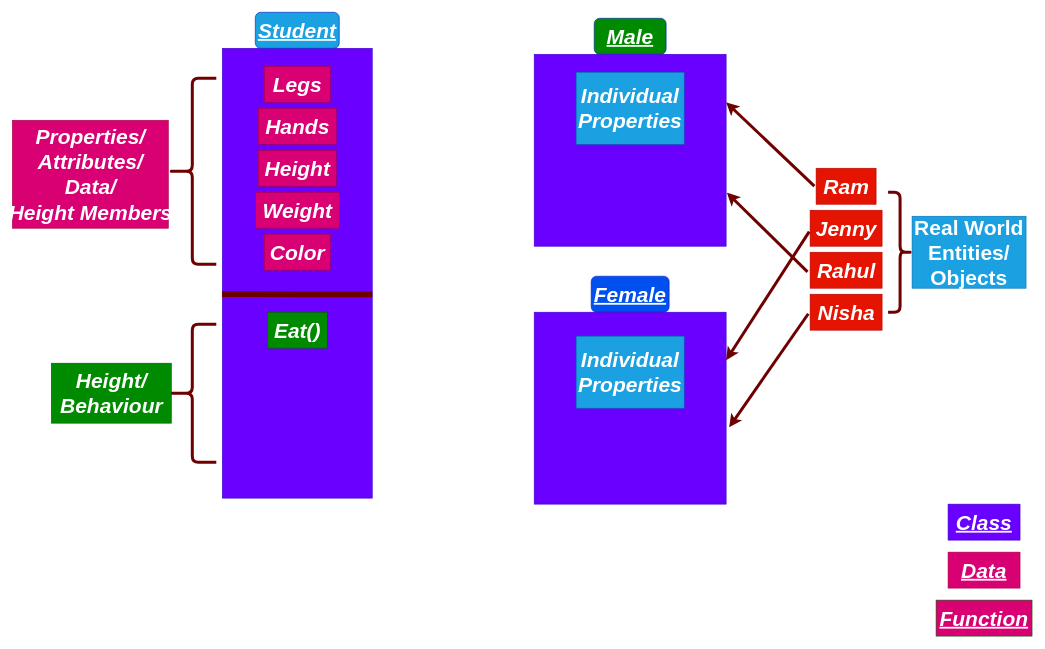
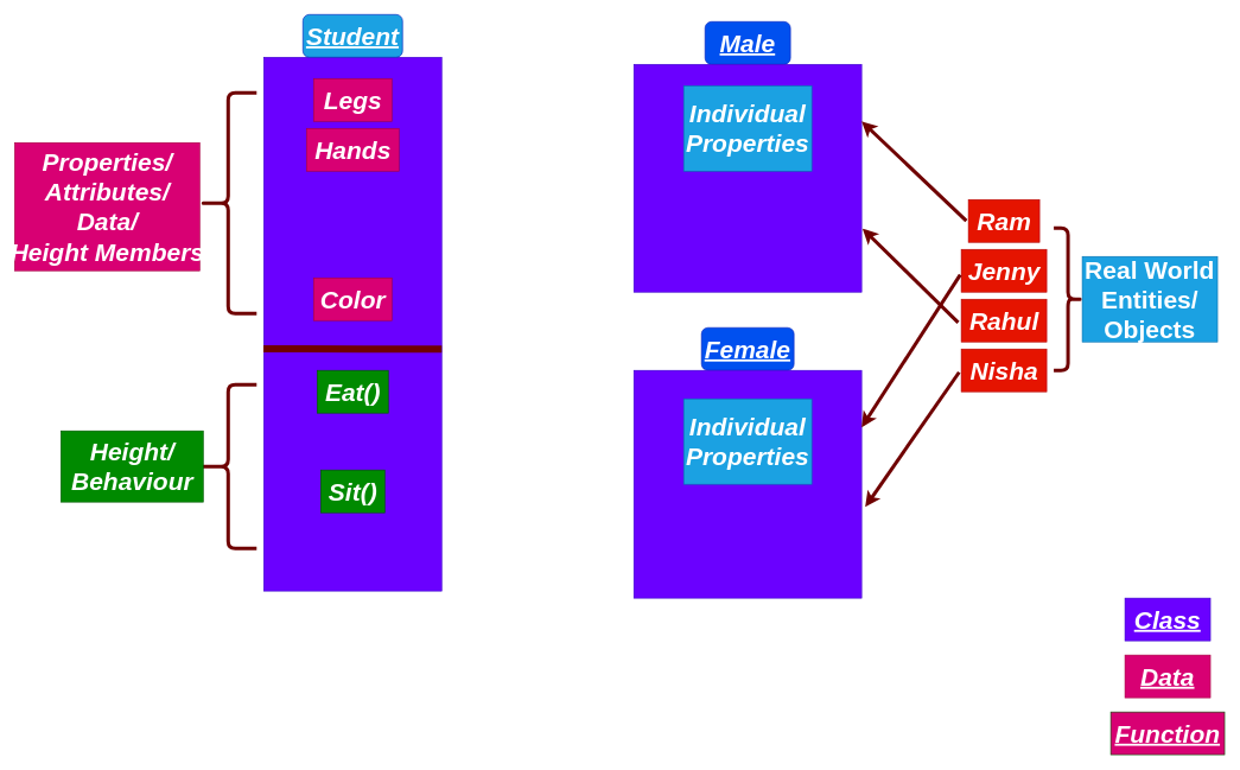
  <mxCell id="0" />
  <mxCell id="1" parent="0" />
  <mxCell id="2" value="" style="rounded=0;whiteSpace=wrap;html=1;fillColor=#6a00ff;fontColor=#ffffff;strokeColor=#3700CC;" vertex="1" parent="1"><mxGeometry x="370" y="80" width="250" height="750" as="geometry" /></mxCell>
  <mxCell id="3" value="&lt;font style=&quot;font-size: 35px;&quot;&gt;&lt;b&gt;&lt;u&gt;&lt;i&gt;Student&lt;/i&gt;&lt;/u&gt;&lt;/b&gt;&lt;/font&gt;" style="rounded=1;whiteSpace=wrap;html=1;fillColor=#1ba1e2;fontColor=#ffffff;strokeColor=#001DBC;" vertex="1" parent="1"><mxGeometry x="425" y="20" width="140" height="60" as="geometry" /></mxCell>
  <mxCell id="4" value="&lt;b&gt;&lt;i&gt;Legs&lt;/i&gt;&lt;/b&gt;" style="text;html=1;align=center;verticalAlign=middle;resizable=0;points=[];autosize=1;strokeColor=#A50040;fillColor=#d80073;fontSize=35;fontColor=#ffffff;" vertex="1" parent="1"><mxGeometry x="440" y="110" width="110" height="60" as="geometry" /></mxCell>
  <mxCell id="5" value="&lt;b&gt;&lt;i&gt;Hands&lt;/i&gt;&lt;/b&gt;" style="text;html=1;align=center;verticalAlign=middle;resizable=0;points=[];autosize=1;strokeColor=#A50040;fillColor=#d80073;fontSize=35;fontColor=#ffffff;" vertex="1" parent="1"><mxGeometry x="430" y="180" width="130" height="60" as="geometry" /></mxCell>
- <mxCell id="6" value="&lt;b&gt;&lt;i&gt;Height&lt;/i&gt;&lt;/b&gt;" style="text;html=1;align=center;verticalAlign=middle;resizable=0;points=[];autosize=1;strokeColor=#A50040;fillColor=#d80073;fontSize=35;fontColor=#ffffff;" vertex="1" parent="1"><mxGeometry x="430" y="250" width="130" height="60" as="geometry" /></mxCell>
- <mxCell id="7" value="&lt;b&gt;&lt;i&gt;Weight&lt;/i&gt;&lt;/b&gt;" style="text;html=1;align=center;verticalAlign=middle;resizable=0;points=[];autosize=1;strokeColor=#A50040;fillColor=#d80073;fontSize=35;fontColor=#ffffff;" vertex="1" parent="1"><mxGeometry x="425" y="320" width="140" height="60" as="geometry" /></mxCell>
  <mxCell id="8" value="&lt;b&gt;&lt;i&gt;Color&lt;/i&gt;&lt;/b&gt;" style="text;html=1;align=center;verticalAlign=middle;resizable=0;points=[];autosize=1;strokeColor=#A50040;fillColor=#d80073;fontSize=35;fontColor=#ffffff;" vertex="1" parent="1"><mxGeometry x="440" y="390" width="110" height="60" as="geometry" /></mxCell>
  <mxCell id="9" value="" style="endArrow=none;html=1;fontSize=35;strokeWidth=10;fillColor=#a20025;strokeColor=#6F0000;exitX=-0.002;exitY=0.546;exitDx=0;exitDy=0;exitPerimeter=0;entryX=1;entryY=0.547;entryDx=0;entryDy=0;entryPerimeter=0;" edge="1" parent="1" source="2" target="2"><mxGeometry width="50" height="50" relative="1" as="geometry"><mxPoint x="370" y="490" as="sourcePoint" /><mxPoint x="610" y="490" as="targetPoint" /><Array as="points"><mxPoint x="520" y="490" /></Array></mxGeometry></mxCell>
  <mxCell id="10" value="&lt;b&gt;&lt;i&gt;Eat()&lt;/i&gt;&lt;/b&gt;" style="text;html=1;align=center;verticalAlign=middle;resizable=0;points=[];autosize=1;strokeColor=#005700;fillColor=#008a00;fontSize=35;fontColor=#ffffff;" vertex="1" parent="1"><mxGeometry x="445" y="520" width="100" height="60" as="geometry" /></mxCell>
+ <mxCell id="11" value="&lt;b&gt;&lt;i&gt;Sit()&lt;/i&gt;&lt;/b&gt;" style="text;html=1;align=center;verticalAlign=middle;resizable=0;points=[];autosize=1;strokeColor=#005700;fillColor=#008a00;fontSize=35;fontColor=#ffffff;" vertex="1" parent="1"><mxGeometry x="450" y="660" width="90" height="60" as="geometry" /></mxCell>
  <mxCell id="12" value="" style="shape=curlyBracket;whiteSpace=wrap;html=1;rounded=1;flipH=1;labelPosition=right;verticalLabelPosition=middle;align=left;verticalAlign=middle;fontSize=35;rotation=-180;strokeWidth=5;fillColor=#a20025;fontColor=#ffffff;strokeColor=#6F0000;" vertex="1" parent="1"><mxGeometry x="280" y="130" width="80" height="310" as="geometry" /></mxCell>
  <mxCell id="13" value="" style="shape=curlyBracket;whiteSpace=wrap;html=1;rounded=1;flipH=1;labelPosition=right;verticalLabelPosition=middle;align=left;verticalAlign=middle;fontSize=35;rotation=-180;strokeWidth=5;fillColor=#a20025;fontColor=#ffffff;strokeColor=#6F0000;" vertex="1" parent="1"><mxGeometry x="280" y="540" width="80" height="230" as="geometry" /></mxCell>
  <mxCell id="14" value="&lt;b&gt;&lt;i&gt;Properties/&lt;br&gt;Attributes/&lt;br&gt;Data/&lt;br&gt;Height Members&lt;/i&gt;&lt;/b&gt;" style="text;html=1;align=center;verticalAlign=middle;resizable=0;points=[];autosize=1;strokeColor=#A50040;fillColor=#d80073;fontSize=35;fontColor=#ffffff;" vertex="1" parent="1"><mxGeometry y="200" width="260" height="180" as="geometry" x="20" /></mxCell>
  <mxCell id="15" value="&lt;i&gt;&lt;b&gt;Height/&lt;br&gt;Behaviour&lt;br&gt;&lt;/b&gt;&lt;/i&gt;" style="text;html=1;align=center;verticalAlign=middle;resizable=0;points=[];autosize=1;strokeColor=#005700;fillColor=#008a00;fontSize=35;fontColor=#ffffff;" vertex="1" parent="1"><mxGeometry x="85" y="605" width="200" height="100" as="geometry" /></mxCell>
- <mxCell id="16" value="&lt;b&gt;&lt;i&gt;&lt;u&gt;Male&lt;/u&gt;&lt;/i&gt;&lt;/b&gt;" style="rounded=1;whiteSpace=wrap;html=1;strokeWidth=1;fontSize=35;fillColor=#008a00;fontColor=#ffffff;strokeColor=#001DBC;" vertex="1" parent="1"><mxGeometry x="990" y="30" width="120" height="60" as="geometry" /></mxCell>
+ <mxCell id="16" value="&lt;b&gt;&lt;i&gt;&lt;u&gt;Male&lt;/u&gt;&lt;/i&gt;&lt;/b&gt;" style="rounded=1;whiteSpace=wrap;html=1;strokeWidth=1;fontSize=35;fillColor=#0050ef;fontColor=#ffffff;strokeColor=#001DBC;" vertex="1" parent="1"><mxGeometry x="990" y="30" width="120" height="60" as="geometry" /></mxCell>
  <mxCell id="17" value="" style="whiteSpace=wrap;html=1;aspect=fixed;strokeWidth=1;fontSize=35;fillColor=#6a00ff;fontColor=#ffffff;strokeColor=#3700CC;" vertex="1" parent="1"><mxGeometry x="890" y="90" width="320" height="320" as="geometry" /></mxCell>
  <mxCell id="18" value="&lt;b&gt;&lt;i&gt;&lt;u&gt;Female&lt;br&gt;&lt;/u&gt;&lt;/i&gt;&lt;/b&gt;" style="rounded=1;whiteSpace=wrap;html=1;strokeWidth=1;fontSize=35;fillColor=#0050ef;fontColor=#ffffff;strokeColor=#001DBC;" vertex="1" parent="1"><mxGeometry x="985" y="460" width="130" height="60" as="geometry" /></mxCell>
  <mxCell id="19" value="" style="whiteSpace=wrap;html=1;aspect=fixed;strokeWidth=1;fontSize=35;fillColor=#6a00ff;fontColor=#ffffff;strokeColor=#3700CC;" vertex="1" parent="1"><mxGeometry x="890" y="520" width="320" height="320" as="geometry" /></mxCell>
  <mxCell id="20" value="&lt;b&gt;&lt;i&gt;Ram&lt;/i&gt;&lt;/b&gt;" style="text;html=1;align=center;verticalAlign=middle;resizable=0;points=[];autosize=1;strokeColor=#B20000;fillColor=#e51400;fontSize=35;fontColor=#ffffff;" vertex="1" parent="1"><mxGeometry x="1360" y="280" width="100" height="60" as="geometry" /></mxCell>
  <mxCell id="21" value="&lt;b&gt;&lt;i&gt;Rahul&lt;/i&gt;&lt;/b&gt;" style="text;html=1;align=center;verticalAlign=middle;resizable=0;points=[];autosize=1;strokeColor=#B20000;fillColor=#e51400;fontSize=35;fontColor=#ffffff;" vertex="1" parent="1"><mxGeometry x="1350" y="420" width="120" height="60" as="geometry" /></mxCell>
  <mxCell id="22" value="&lt;b&gt;&lt;i&gt;Jenny&lt;/i&gt;&lt;/b&gt;" style="text;html=1;align=center;verticalAlign=middle;resizable=0;points=[];autosize=1;strokeColor=#B20000;fillColor=#e51400;fontSize=35;fontColor=#ffffff;" vertex="1" parent="1"><mxGeometry x="1350" y="350" width="120" height="60" as="geometry" /></mxCell>
  <mxCell id="23" value="&lt;b&gt;&lt;i&gt;Nisha&lt;/i&gt;&lt;/b&gt;" style="text;html=1;align=center;verticalAlign=middle;resizable=0;points=[];autosize=1;strokeColor=#B20000;fillColor=#e51400;fontSize=35;fontColor=#ffffff;" vertex="1" parent="1"><mxGeometry x="1350" y="490" width="120" height="60" as="geometry" /></mxCell>
  <mxCell id="24" value="" style="shape=curlyBracket;whiteSpace=wrap;html=1;rounded=1;flipH=1;labelPosition=right;verticalLabelPosition=middle;align=left;verticalAlign=middle;strokeWidth=5;fontSize=35;fillColor=#a20025;fontColor=#ffffff;strokeColor=#6F0000;" vertex="1" parent="1"><mxGeometry x="1480" y="320" width="40" height="200" as="geometry" /></mxCell>
  <mxCell id="25" value="&lt;b&gt;Real World Entities/&lt;br&gt;Objects&lt;br&gt;&lt;/b&gt;" style="rounded=0;whiteSpace=wrap;html=1;strokeWidth=1;fontSize=35;fillColor=#1ba1e2;fontColor=#ffffff;strokeColor=#006EAF;" vertex="1" parent="1"><mxGeometry x="1520" y="360" width="190" height="120" as="geometry" /></mxCell>
  <mxCell id="26" value="" style="endArrow=classic;html=1;strokeWidth=5;fontSize=35;fillColor=#a20025;strokeColor=#6F0000;exitX=-0.029;exitY=0.498;exitDx=0;exitDy=0;exitPerimeter=0;entryX=1;entryY=0.25;entryDx=0;entryDy=0;" edge="1" parent="1" source="20" target="17"><mxGeometry width="50" height="50" relative="1" as="geometry"><mxPoint x="1260" y="390" as="sourcePoint" /><mxPoint x="1310" y="340" as="targetPoint" /></mxGeometry></mxCell>
  <mxCell id="27" value="" style="endArrow=classic;html=1;strokeWidth=5;fontSize=35;fillColor=#a20025;strokeColor=#6F0000;exitX=-0.012;exitY=0.593;exitDx=0;exitDy=0;exitPerimeter=0;entryX=1;entryY=0.25;entryDx=0;entryDy=0;" edge="1" parent="1" source="22" target="19"><mxGeometry width="50" height="50" relative="1" as="geometry"><mxPoint x="1270" y="370" as="sourcePoint" /><mxPoint x="1122.9" y="230.12" as="targetPoint" /></mxGeometry></mxCell>
  <mxCell id="28" value="" style="endArrow=classic;html=1;strokeWidth=5;fontSize=35;fillColor=#a20025;strokeColor=#6F0000;exitX=-0.036;exitY=0.545;exitDx=0;exitDy=0;exitPerimeter=0;entryX=1.004;entryY=0.721;entryDx=0;entryDy=0;entryPerimeter=0;" edge="1" parent="1" source="21" target="17"><mxGeometry width="50" height="50" relative="1" as="geometry"><mxPoint x="1280" y="390" as="sourcePoint" /><mxPoint x="1210" y="340" as="targetPoint" /></mxGeometry></mxCell>
  <mxCell id="29" value="" style="endArrow=classic;html=1;strokeWidth=5;fontSize=35;fillColor=#a20025;strokeColor=#6F0000;exitX=-0.025;exitY=0.543;exitDx=0;exitDy=0;exitPerimeter=0;" edge="1" parent="1" source="23"><mxGeometry width="50" height="50" relative="1" as="geometry"><mxPoint x="1317.1" y="619.88" as="sourcePoint" /><mxPoint x="1215" y="712" as="targetPoint" /></mxGeometry></mxCell>
  <mxCell id="30" value="&lt;b&gt;&lt;i&gt;Individual&lt;br&gt;Properties&lt;/i&gt;&lt;/b&gt;" style="rounded=0;whiteSpace=wrap;html=1;strokeWidth=1;fontSize=35;fillColor=#1ba1e2;fontColor=#ffffff;strokeColor=#006EAF;" vertex="1" parent="1"><mxGeometry x="960" y="120" width="180" height="120" as="geometry" /></mxCell>
  <mxCell id="31" value="&lt;b&gt;&lt;i&gt;Individual&lt;br&gt;Properties&lt;/i&gt;&lt;/b&gt;" style="rounded=0;whiteSpace=wrap;html=1;strokeWidth=1;fontSize=35;fillColor=#1ba1e2;fontColor=#ffffff;strokeColor=#006EAF;" vertex="1" parent="1"><mxGeometry x="960" y="560" width="180" height="120" as="geometry" /></mxCell>
  <mxCell id="32" value="&lt;b&gt;&lt;i&gt;&lt;u&gt;Class&lt;/u&gt;&lt;/i&gt;&lt;/b&gt;" style="rounded=0;whiteSpace=wrap;html=1;strokeWidth=1;fontSize=35;fillColor=#6a00ff;fontColor=#ffffff;strokeColor=#3700CC;" vertex="1" parent="1"><mxGeometry x="1580" y="840" width="120" height="60" as="geometry" /></mxCell>
  <mxCell id="33" value="&lt;b&gt;&lt;i&gt;&lt;u&gt;Data&lt;/u&gt;&lt;/i&gt;&lt;/b&gt;" style="rounded=0;whiteSpace=wrap;html=1;strokeWidth=1;fontSize=35;fillColor=#d80073;fontColor=#ffffff;strokeColor=#A50040;" vertex="1" parent="1"><mxGeometry x="1580" y="920" width="120" height="60" as="geometry" /></mxCell>
  <mxCell id="34" value="&lt;b&gt;&lt;i&gt;&lt;u&gt;Function&lt;/u&gt;&lt;/i&gt;&lt;/b&gt;" style="rounded=0;whiteSpace=wrap;html=1;strokeWidth=1;fontSize=35;fillColor=#d80073;fontColor=#ffffff;strokeColor=#005700;" vertex="1" parent="1"><mxGeometry x="1560" y="1000" width="160" height="60" as="geometry" /></mxCell>
